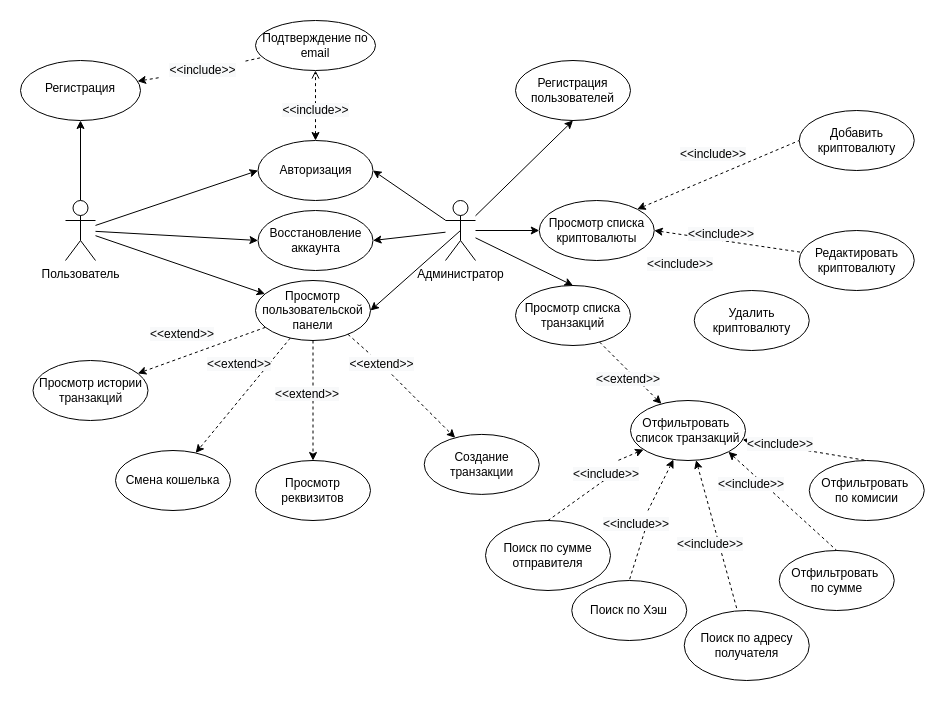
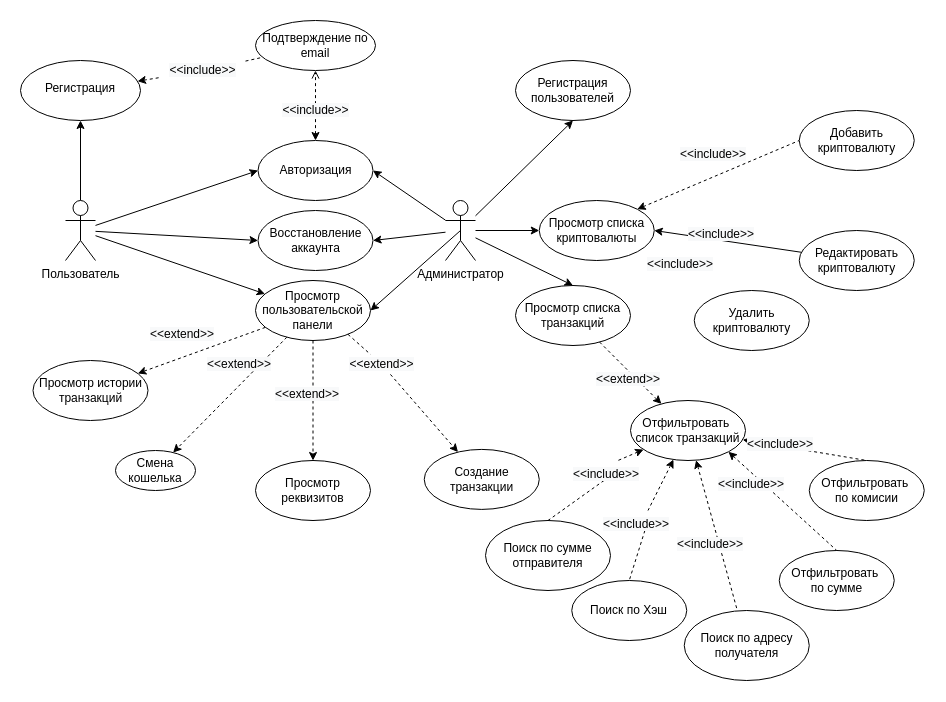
  <mxCell id="0" />
  <mxCell id="1" parent="0" />
  <mxCell id="2" value="" style="edgeStyle=none;orthogonalLoop=1;jettySize=auto;html=1;strokeWidth=1;" parent="1" source="6" target="31" edge="1"><mxGeometry relative="1" as="geometry" /></mxCell>
  <mxCell id="3" style="edgeStyle=none;orthogonalLoop=1;jettySize=auto;html=1;entryX=0;entryY=0.5;entryDx=0;entryDy=0;strokeWidth=1;" parent="1" source="6" target="15" edge="1"><mxGeometry relative="1" as="geometry" /></mxCell>
  <mxCell id="4" style="edgeStyle=none;orthogonalLoop=1;jettySize=auto;html=1;strokeWidth=1;" parent="1" source="6" target="26" edge="1"><mxGeometry relative="1" as="geometry" /></mxCell>
  <mxCell id="5" style="edgeStyle=none;rounded=0;jumpStyle=none;jumpSize=0;orthogonalLoop=1;jettySize=auto;html=1;entryX=0;entryY=0.5;entryDx=0;entryDy=0;startArrow=none;startFill=0;endArrow=classic;endFill=1;strokeWidth=1;" parent="1" source="6" target="67" edge="1"><mxGeometry relative="1" as="geometry" /></mxCell>
  <mxCell id="6" value="Пользователь" style="shape=umlActor;verticalLabelPosition=bottom;verticalAlign=top;html=1;outlineConnect=0;" parent="1" vertex="1"><mxGeometry x="65" y="200" width="30" height="60" as="geometry" /></mxCell>
  <mxCell id="7" style="edgeStyle=none;orthogonalLoop=1;jettySize=auto;html=1;entryX=1;entryY=0.5;entryDx=0;entryDy=0;strokeWidth=1;" parent="1" source="13" target="15" edge="1"><mxGeometry relative="1" as="geometry" /></mxCell>
  <mxCell id="8" style="edgeStyle=none;orthogonalLoop=1;jettySize=auto;html=1;exitX=0.5;exitY=0.5;exitDx=0;exitDy=0;exitPerimeter=0;entryX=1;entryY=0.5;entryDx=0;entryDy=0;strokeWidth=1;" parent="1" source="13" target="26" edge="1"><mxGeometry relative="1" as="geometry" /></mxCell>
  <mxCell id="9" style="edgeStyle=none;orthogonalLoop=1;jettySize=auto;html=1;entryX=0;entryY=0.5;entryDx=0;entryDy=0;strokeWidth=1;" parent="1" source="13" target="36" edge="1"><mxGeometry relative="1" as="geometry" /></mxCell>
  <mxCell id="10" style="rounded=0;jumpStyle=none;jumpSize=0;orthogonalLoop=1;jettySize=auto;html=1;entryX=0.5;entryY=1;entryDx=0;entryDy=0;startArrow=none;startFill=0;endArrow=classic;endFill=1;strokeWidth=1;" parent="1" source="13" target="45" edge="1"><mxGeometry relative="1" as="geometry" /></mxCell>
  <mxCell id="11" style="edgeStyle=none;rounded=0;jumpStyle=none;jumpSize=0;orthogonalLoop=1;jettySize=auto;html=1;entryX=0.5;entryY=0;entryDx=0;entryDy=0;startArrow=none;startFill=0;endArrow=classic;endFill=1;strokeWidth=1;" parent="1" source="13" target="47" edge="1"><mxGeometry relative="1" as="geometry" /></mxCell>
  <mxCell id="12" style="edgeStyle=none;rounded=0;jumpStyle=none;jumpSize=0;orthogonalLoop=1;jettySize=auto;html=1;entryX=1;entryY=0.5;entryDx=0;entryDy=0;startArrow=none;startFill=0;endArrow=classic;endFill=1;strokeWidth=1;" parent="1" source="13" target="67" edge="1"><mxGeometry relative="1" as="geometry" /></mxCell>
  <mxCell id="13" value="Администратор&lt;br&gt;" style="shape=umlActor;verticalLabelPosition=bottom;verticalAlign=top;html=1;outlineConnect=0;" parent="1" vertex="1"><mxGeometry x="445" y="200" width="30" height="60" as="geometry" /></mxCell>
  <mxCell id="14" value="" style="edgeStyle=orthogonalEdgeStyle;orthogonalLoop=1;jettySize=auto;html=1;rounded=0;dashed=1;endArrow=open;endFill=0;startArrow=classic;startFill=1;" parent="1" source="15" target="16" edge="1"><mxGeometry relative="1" as="geometry" /></mxCell>
  <mxCell id="15" value="Авторизация" style="ellipse;whiteSpace=wrap;html=1;" parent="1" vertex="1"><mxGeometry x="257.5" y="140" width="115" height="60" as="geometry" /></mxCell>
  <mxCell id="16" value="Подтверждение по email" style="ellipse;whiteSpace=wrap;html=1;" parent="1" vertex="1"><mxGeometry x="255" y="20" width="120" height="50" as="geometry" /></mxCell>
  <mxCell id="17" value="&lt;span style=&quot;color: rgb(0, 0, 0); font-family: Helvetica; font-size: 12px; font-style: normal; font-variant-ligatures: normal; font-variant-caps: normal; font-weight: 400; letter-spacing: normal; orphans: 2; text-align: center; text-indent: 0px; text-transform: none; widows: 2; word-spacing: 0px; -webkit-text-stroke-width: 0px; background-color: rgb(248, 249, 250); text-decoration-thickness: initial; text-decoration-style: initial; text-decoration-color: initial; float: none; display: inline !important;&quot;&gt;&amp;lt;&amp;lt;include&amp;gt;&amp;gt;&lt;/span&gt;" style="text;html=1;strokeColor=none;fillColor=none;align=center;verticalAlign=middle;whiteSpace=wrap;rounded=0;" parent="1" vertex="1"><mxGeometry x="272.5" y="100" width="85" height="20" as="geometry" /></mxCell>
- <mxCell id="18" value="Создание транзакции" style="ellipse;whiteSpace=wrap;html=1;" parent="1" vertex="1"><mxGeometry x="423.75" y="433.91" width="115" height="60" as="geometry" /></mxCell>
+ <mxCell id="18" value="Создание транзакции" style="ellipse;whiteSpace=wrap;html=1;" parent="1" vertex="1"><mxGeometry x="423.75" y="448.91" width="115" height="60" as="geometry" /></mxCell>
  <mxCell id="19" value="Просмотр истории транзакций" style="ellipse;whiteSpace=wrap;html=1;" parent="1" vertex="1"><mxGeometry x="32.5" y="360" width="115" height="60" as="geometry" /></mxCell>
  <mxCell id="20" value="Просмотр реквизитов" style="ellipse;whiteSpace=wrap;html=1;" parent="1" vertex="1"><mxGeometry x="255" y="460" width="115" height="60" as="geometry" /></mxCell>
- <mxCell id="21" value="Смена кошелька" style="ellipse;whiteSpace=wrap;html=1;" parent="1" vertex="1"><mxGeometry x="115" y="450" width="115" height="60" as="geometry" /></mxCell>
+ <mxCell id="21" value="Смена кошелька" style="ellipse;whiteSpace=wrap;html=1;" parent="1" vertex="1"><mxGeometry x="115" y="450" width="80" height="40" as="geometry" /></mxCell>
  <mxCell id="22" style="edgeStyle=orthogonalEdgeStyle;rounded=0;orthogonalLoop=1;jettySize=auto;html=1;dashed=1;" parent="1" source="26" target="20" edge="1"><mxGeometry relative="1" as="geometry" /></mxCell>
  <mxCell id="23" style="rounded=0;orthogonalLoop=1;jettySize=auto;html=1;dashed=1;startArrow=none;" parent="1" source="37" target="18" edge="1"><mxGeometry relative="1" as="geometry" /></mxCell>
  <mxCell id="24" style="rounded=0;orthogonalLoop=1;jettySize=auto;html=1;dashed=1;" parent="1" source="26" target="19" edge="1"><mxGeometry relative="1" as="geometry" /></mxCell>
  <mxCell id="25" style="edgeStyle=none;orthogonalLoop=1;jettySize=auto;html=1;dashed=1;strokeWidth=1;" parent="1" source="26" target="21" edge="1"><mxGeometry relative="1" as="geometry" /></mxCell>
  <mxCell id="26" value="Просмотр пользовательской панели" style="ellipse;whiteSpace=wrap;html=1;" parent="1" vertex="1"><mxGeometry x="255" y="280" width="115" height="60" as="geometry" /></mxCell>
  <mxCell id="27" value="&lt;span style=&quot;color: rgb(0, 0, 0); font-family: Helvetica; font-size: 12px; font-style: normal; font-variant-ligatures: normal; font-variant-caps: normal; font-weight: 400; letter-spacing: normal; orphans: 2; text-align: center; text-indent: 0px; text-transform: none; widows: 2; word-spacing: 0px; -webkit-text-stroke-width: 0px; background-color: rgb(248, 249, 250); text-decoration-thickness: initial; text-decoration-style: initial; text-decoration-color: initial; float: none; display: inline !important;&quot;&gt;&amp;lt;&amp;lt;extend&amp;gt;&amp;gt;&lt;/span&gt;" style="text;whiteSpace=wrap;html=1;" parent="1" vertex="1"><mxGeometry x="272.5" y="380" width="110" height="30" as="geometry" /></mxCell>
  <mxCell id="28" value="&lt;span style=&quot;color: rgb(0, 0, 0); font-family: Helvetica; font-size: 12px; font-style: normal; font-variant-ligatures: normal; font-variant-caps: normal; font-weight: 400; letter-spacing: normal; orphans: 2; text-align: center; text-indent: 0px; text-transform: none; widows: 2; word-spacing: 0px; -webkit-text-stroke-width: 0px; background-color: rgb(248, 249, 250); text-decoration-thickness: initial; text-decoration-style: initial; text-decoration-color: initial; float: none; display: inline !important;&quot;&gt;&amp;lt;&amp;lt;extend&amp;gt;&amp;gt;&lt;/span&gt;" style="text;whiteSpace=wrap;html=1;" parent="1" vertex="1"><mxGeometry x="205" y="350" width="110" height="30" as="geometry" /></mxCell>
  <mxCell id="29" value="&lt;span style=&quot;color: rgb(0, 0, 0); font-family: Helvetica; font-size: 12px; font-style: normal; font-variant-ligatures: normal; font-variant-caps: normal; font-weight: 400; letter-spacing: normal; orphans: 2; text-align: center; text-indent: 0px; text-transform: none; widows: 2; word-spacing: 0px; -webkit-text-stroke-width: 0px; background-color: rgb(248, 249, 250); text-decoration-thickness: initial; text-decoration-style: initial; text-decoration-color: initial; float: none; display: inline !important;&quot;&gt;&amp;lt;&amp;lt;extend&amp;gt;&amp;gt;&lt;/span&gt;" style="text;whiteSpace=wrap;html=1;" parent="1" vertex="1"><mxGeometry x="147.5" y="320" width="110" height="30" as="geometry" /></mxCell>
  <mxCell id="30" style="edgeStyle=none;orthogonalLoop=1;jettySize=auto;html=1;strokeWidth=1;dashed=1;startArrow=none;endArrow=none;endFill=0;" parent="1" source="32" target="16" edge="1"><mxGeometry relative="1" as="geometry" /></mxCell>
  <mxCell id="31" value="&lt;div align=&quot;center&quot;&gt;&lt;br&gt;&lt;/div&gt;&lt;div align=&quot;center&quot;&gt;Регистрация&lt;br&gt;&lt;/div&gt;" style="ellipse;whiteSpace=wrap;html=1;verticalAlign=top;align=center;" parent="1" vertex="1"><mxGeometry x="20" y="60" width="120" height="60" as="geometry" /></mxCell>
  <mxCell id="32" value="&lt;span style=&quot;color: rgb(0, 0, 0); font-family: Helvetica; font-size: 12px; font-style: normal; font-variant-ligatures: normal; font-variant-caps: normal; font-weight: 400; letter-spacing: normal; orphans: 2; text-align: center; text-indent: 0px; text-transform: none; widows: 2; word-spacing: 0px; -webkit-text-stroke-width: 0px; background-color: rgb(248, 249, 250); text-decoration-thickness: initial; text-decoration-style: initial; text-decoration-color: initial; float: none; display: inline !important;&quot;&gt;&amp;lt;&amp;lt;include&amp;gt;&amp;gt;&lt;/span&gt;" style="text;html=1;strokeColor=none;fillColor=none;align=center;verticalAlign=middle;whiteSpace=wrap;rounded=0;" parent="1" vertex="1"><mxGeometry x="160" y="60" width="85" height="20" as="geometry" /></mxCell>
  <mxCell id="33" value="" style="edgeStyle=none;orthogonalLoop=1;jettySize=auto;html=1;strokeWidth=1;dashed=1;endArrow=none;startArrow=classic;startFill=1;" parent="1" source="31" target="32" edge="1"><mxGeometry relative="1" as="geometry"><mxPoint x="136.069" y="79.32" as="sourcePoint" /><mxPoint x="260.397" y="55.363" as="targetPoint" /></mxGeometry></mxCell>
  <mxCell id="34" style="edgeStyle=none;orthogonalLoop=1;jettySize=auto;html=1;exitX=1;exitY=0;exitDx=0;exitDy=0;entryX=0;entryY=0.5;entryDx=0;entryDy=0;dashed=1;strokeWidth=1;endArrow=none;endFill=0;startArrow=classic;startFill=1;" parent="1" source="36" target="39" edge="1"><mxGeometry relative="1" as="geometry" /></mxCell>
- <mxCell id="35" style="edgeStyle=none;orthogonalLoop=1;jettySize=auto;html=1;exitX=1;exitY=0.5;exitDx=0;exitDy=0;dashed=1;strokeWidth=1;endArrow=none;endFill=0;startArrow=classic;startFill=1;" parent="1" source="36" target="40" edge="1"><mxGeometry relative="1" as="geometry" /></mxCell>
+ <mxCell id="35" style="edgeStyle=none;orthogonalLoop=1;jettySize=auto;html=1;exitX=1;exitY=0.5;exitDx=0;exitDy=0;dashed=0;strokeWidth=1;endArrow=none;endFill=0;startArrow=classic;startFill=1;" parent="1" source="36" target="40" edge="1"><mxGeometry relative="1" as="geometry" /></mxCell>
  <mxCell id="36" value="Просмотр списка криптовалюты" style="ellipse;whiteSpace=wrap;html=1;" parent="1" vertex="1"><mxGeometry x="538.75" y="200" width="115" height="60" as="geometry" /></mxCell>
  <mxCell id="37" value="&lt;span style=&quot;color: rgb(0, 0, 0); font-family: Helvetica; font-size: 12px; font-style: normal; font-variant-ligatures: normal; font-variant-caps: normal; font-weight: 400; letter-spacing: normal; orphans: 2; text-align: center; text-indent: 0px; text-transform: none; widows: 2; word-spacing: 0px; -webkit-text-stroke-width: 0px; background-color: rgb(248, 249, 250); text-decoration-thickness: initial; text-decoration-style: initial; text-decoration-color: initial; float: none; display: inline !important;&quot;&gt;&amp;lt;&amp;lt;extend&amp;gt;&amp;gt;&lt;/span&gt;" style="text;html=1;strokeColor=none;fillColor=none;align=center;verticalAlign=middle;whiteSpace=wrap;rounded=0;" parent="1" vertex="1"><mxGeometry x="338.75" y="353.91" width="85" height="20" as="geometry" /></mxCell>
  <mxCell id="38" value="" style="rounded=0;orthogonalLoop=1;jettySize=auto;html=1;dashed=1;endArrow=none;exitX=0.804;exitY=0.897;exitDx=0;exitDy=0;exitPerimeter=0;" parent="1" source="26" target="37" edge="1"><mxGeometry relative="1" as="geometry"><mxPoint x="322.144" y="309.997" as="sourcePoint" /><mxPoint x="453.843" y="437.537" as="targetPoint" /></mxGeometry></mxCell>
  <mxCell id="39" value="Добавить криптовалюту" style="ellipse;whiteSpace=wrap;html=1;" parent="1" vertex="1"><mxGeometry x="798.75" y="110" width="115" height="60" as="geometry" /></mxCell>
  <mxCell id="40" value="Редактировать криптовалюту" style="ellipse;whiteSpace=wrap;html=1;" parent="1" vertex="1"><mxGeometry x="798.75" y="230" width="115" height="60" as="geometry" /></mxCell>
  <mxCell id="41" value="Удалить криптовалюту" style="ellipse;whiteSpace=wrap;html=1;" parent="1" vertex="1"><mxGeometry x="693.75" y="290" width="115" height="60" as="geometry" /></mxCell>
  <mxCell id="42" value="&lt;span style=&quot;color: rgb(0, 0, 0); font-family: Helvetica; font-size: 12px; font-style: normal; font-variant-ligatures: normal; font-variant-caps: normal; font-weight: 400; letter-spacing: normal; orphans: 2; text-align: center; text-indent: 0px; text-transform: none; widows: 2; word-spacing: 0px; -webkit-text-stroke-width: 0px; background-color: rgb(248, 249, 250); text-decoration-thickness: initial; text-decoration-style: initial; text-decoration-color: initial; float: none; display: inline !important;&quot;&gt;&amp;lt;&amp;lt;include&amp;gt;&amp;gt;&lt;/span&gt;" style="text;whiteSpace=wrap;html=1;" parent="1" vertex="1"><mxGeometry x="645" y="250" width="92.5" height="20" as="geometry" /></mxCell>
  <mxCell id="43" value="&lt;span style=&quot;color: rgb(0, 0, 0); font-family: Helvetica; font-size: 12px; font-style: normal; font-variant-ligatures: normal; font-variant-caps: normal; font-weight: 400; letter-spacing: normal; orphans: 2; text-align: center; text-indent: 0px; text-transform: none; widows: 2; word-spacing: 0px; -webkit-text-stroke-width: 0px; background-color: rgb(248, 249, 250); text-decoration-thickness: initial; text-decoration-style: initial; text-decoration-color: initial; float: none; display: inline !important;&quot;&gt;&amp;lt;&amp;lt;include&amp;gt;&amp;gt;&lt;/span&gt;" style="text;whiteSpace=wrap;html=1;" parent="1" vertex="1"><mxGeometry x="686.25" y="220" width="92.5" height="30" as="geometry" /></mxCell>
  <mxCell id="44" value="&lt;span style=&quot;color: rgb(0, 0, 0); font-family: Helvetica; font-size: 12px; font-style: normal; font-variant-ligatures: normal; font-variant-caps: normal; font-weight: 400; letter-spacing: normal; orphans: 2; text-align: center; text-indent: 0px; text-transform: none; widows: 2; word-spacing: 0px; -webkit-text-stroke-width: 0px; background-color: rgb(248, 249, 250); text-decoration-thickness: initial; text-decoration-style: initial; text-decoration-color: initial; float: none; display: inline !important;&quot;&gt;&amp;lt;&amp;lt;include&amp;gt;&amp;gt;&lt;/span&gt;" style="text;whiteSpace=wrap;html=1;" parent="1" vertex="1"><mxGeometry x="677.5" y="140" width="110" height="30" as="geometry" /></mxCell>
  <mxCell id="45" value="Регистрация пользователей" style="ellipse;whiteSpace=wrap;html=1;" parent="1" vertex="1"><mxGeometry x="515" y="60" width="115" height="60" as="geometry" /></mxCell>
  <mxCell id="46" style="edgeStyle=none;rounded=0;jumpStyle=none;jumpSize=0;orthogonalLoop=1;jettySize=auto;html=1;startArrow=none;startFill=0;endArrow=classic;endFill=1;strokeWidth=1;dashed=1;" parent="1" source="47" target="52" edge="1"><mxGeometry relative="1" as="geometry" /></mxCell>
  <mxCell id="47" value="Просмотр списка транзакций" style="ellipse;whiteSpace=wrap;html=1;" parent="1" vertex="1"><mxGeometry x="515" y="285" width="115" height="60" as="geometry" /></mxCell>
  <mxCell id="48" style="edgeStyle=none;rounded=0;jumpStyle=none;jumpSize=0;orthogonalLoop=1;jettySize=auto;html=1;entryX=0.5;entryY=0;entryDx=0;entryDy=0;dashed=1;startArrow=none;startFill=0;endArrow=none;endFill=0;strokeWidth=1;" parent="1" source="61" target="53" edge="1"><mxGeometry relative="1" as="geometry" /></mxCell>
  <mxCell id="49" style="edgeStyle=none;rounded=0;jumpStyle=none;jumpSize=0;orthogonalLoop=1;jettySize=auto;html=1;entryX=0.5;entryY=0;entryDx=0;entryDy=0;dashed=1;startArrow=classic;startFill=1;endArrow=none;endFill=0;strokeWidth=1;" parent="1" source="52" target="58" edge="1"><mxGeometry relative="1" as="geometry" /></mxCell>
  <mxCell id="50" style="edgeStyle=none;rounded=0;jumpStyle=none;jumpSize=0;orthogonalLoop=1;jettySize=auto;html=1;entryX=0.5;entryY=0;entryDx=0;entryDy=0;dashed=1;startArrow=none;startFill=0;endArrow=none;endFill=0;strokeWidth=1;" parent="1" source="63" target="60" edge="1"><mxGeometry relative="1" as="geometry" /></mxCell>
  <mxCell id="51" style="edgeStyle=none;rounded=0;jumpStyle=none;jumpSize=0;orthogonalLoop=1;jettySize=auto;html=1;dashed=1;startArrow=classic;startFill=1;endArrow=none;endFill=0;strokeWidth=1;" parent="1" source="52" target="65" edge="1"><mxGeometry relative="1" as="geometry" /></mxCell>
  <mxCell id="52" value="Отфильтровать&amp;nbsp;&lt;br&gt;список транзакций" style="ellipse;whiteSpace=wrap;html=1;" parent="1" vertex="1"><mxGeometry x="630" y="400" width="115" height="60" as="geometry" /></mxCell>
  <mxCell id="53" value="Поиск по сумме отправителя" style="ellipse;whiteSpace=wrap;html=1;" parent="1" vertex="1"><mxGeometry x="485" y="520" width="125" height="70" as="geometry" /></mxCell>
  <mxCell id="54" value="Отфильтровать&amp;nbsp;&lt;br&gt;по сумме" style="ellipse;whiteSpace=wrap;html=1;" parent="1" vertex="1"><mxGeometry x="778.75" y="550" width="115" height="60" as="geometry" /></mxCell>
  <mxCell id="55" value="&lt;span style=&quot;color: rgb(0, 0, 0); font-family: Helvetica; font-size: 12px; font-style: normal; font-variant-ligatures: normal; font-variant-caps: normal; font-weight: 400; letter-spacing: normal; orphans: 2; text-align: center; text-indent: 0px; text-transform: none; widows: 2; word-spacing: 0px; -webkit-text-stroke-width: 0px; background-color: rgb(248, 249, 250); text-decoration-thickness: initial; text-decoration-style: initial; text-decoration-color: initial; float: none; display: inline !important;&quot;&gt;&amp;lt;&amp;lt;extend&amp;gt;&amp;gt;&lt;/span&gt;" style="text;whiteSpace=wrap;html=1;" parent="1" vertex="1"><mxGeometry x="593.75" y="365" width="92.5" height="20" as="geometry" /></mxCell>
  <mxCell id="56" style="edgeStyle=none;rounded=0;jumpStyle=none;jumpSize=0;orthogonalLoop=1;jettySize=auto;html=1;entryX=0.5;entryY=0;entryDx=0;entryDy=0;dashed=1;startArrow=classic;startFill=1;endArrow=none;endFill=0;strokeWidth=1;exitX=1;exitY=1;exitDx=0;exitDy=0;" parent="1" source="52" target="54" edge="1"><mxGeometry relative="1" as="geometry"><mxPoint x="667.514" y="465.598" as="sourcePoint" /><mxPoint x="622.5" y="503.91" as="targetPoint" /></mxGeometry></mxCell>
  <mxCell id="57" value="&lt;span style=&quot;color: rgb(0, 0, 0); font-family: Helvetica; font-size: 12px; font-style: normal; font-variant-ligatures: normal; font-variant-caps: normal; font-weight: 400; letter-spacing: normal; orphans: 2; text-align: center; text-indent: 0px; text-transform: none; widows: 2; word-spacing: 0px; -webkit-text-stroke-width: 0px; background-color: rgb(248, 249, 250); text-decoration-thickness: initial; text-decoration-style: initial; text-decoration-color: initial; float: none; display: inline !important;&quot;&gt;&amp;lt;&amp;lt;include&amp;gt;&amp;gt;&lt;/span&gt;" style="text;whiteSpace=wrap;html=1;" parent="1" vertex="1"><mxGeometry x="716.25" y="470" width="92.5" height="20" as="geometry" /></mxCell>
  <mxCell id="58" value="Отфильтровать&amp;nbsp;&lt;br&gt;по комисии" style="ellipse;whiteSpace=wrap;html=1;" parent="1" vertex="1"><mxGeometry x="808.75" y="460" width="115" height="60" as="geometry" /></mxCell>
  <mxCell id="59" value="&lt;span style=&quot;color: rgb(0, 0, 0); font-family: Helvetica; font-size: 12px; font-style: normal; font-variant-ligatures: normal; font-variant-caps: normal; font-weight: 400; letter-spacing: normal; orphans: 2; text-align: center; text-indent: 0px; text-transform: none; widows: 2; word-spacing: 0px; -webkit-text-stroke-width: 0px; background-color: rgb(248, 249, 250); text-decoration-thickness: initial; text-decoration-style: initial; text-decoration-color: initial; float: none; display: inline !important;&quot;&gt;&amp;lt;&amp;lt;include&amp;gt;&amp;gt;&lt;/span&gt;" style="text;whiteSpace=wrap;html=1;" parent="1" vertex="1"><mxGeometry x="745" y="430" width="92.5" height="20" as="geometry" /></mxCell>
  <mxCell id="60" value="Поиск по Хэш" style="ellipse;whiteSpace=wrap;html=1;" parent="1" vertex="1"><mxGeometry x="571.25" y="580" width="115" height="60" as="geometry" /></mxCell>
  <mxCell id="61" value="&lt;span style=&quot;color: rgb(0, 0, 0); font-family: Helvetica; font-size: 12px; font-style: normal; font-variant-ligatures: normal; font-variant-caps: normal; font-weight: 400; letter-spacing: normal; orphans: 2; text-align: center; text-indent: 0px; text-transform: none; widows: 2; word-spacing: 0px; -webkit-text-stroke-width: 0px; background-color: rgb(248, 249, 250); text-decoration-thickness: initial; text-decoration-style: initial; text-decoration-color: initial; float: none; display: inline !important;&quot;&gt;&amp;lt;&amp;lt;include&amp;gt;&amp;gt;&lt;/span&gt;" style="text;whiteSpace=wrap;html=1;" parent="1" vertex="1"><mxGeometry x="571.25" y="460" width="92.5" height="20" as="geometry" /></mxCell>
  <mxCell id="62" value="" style="edgeStyle=none;rounded=0;jumpStyle=none;jumpSize=0;orthogonalLoop=1;jettySize=auto;html=1;entryX=0.5;entryY=0;entryDx=0;entryDy=0;dashed=1;startArrow=classic;startFill=1;endArrow=none;endFill=1;strokeWidth=1;" parent="1" source="52" target="61" edge="1"><mxGeometry relative="1" as="geometry"><mxPoint x="652.062" y="453.625" as="sourcePoint" /><mxPoint x="552.5" y="520" as="targetPoint" /></mxGeometry></mxCell>
  <mxCell id="63" value="&lt;span style=&quot;color: rgb(0, 0, 0); font-family: Helvetica; font-size: 12px; font-style: normal; font-variant-ligatures: normal; font-variant-caps: normal; font-weight: 400; letter-spacing: normal; orphans: 2; text-align: center; text-indent: 0px; text-transform: none; widows: 2; word-spacing: 0px; -webkit-text-stroke-width: 0px; background-color: rgb(248, 249, 250); text-decoration-thickness: initial; text-decoration-style: initial; text-decoration-color: initial; float: none; display: inline !important;&quot;&gt;&amp;lt;&amp;lt;include&amp;gt;&amp;gt;&lt;/span&gt;" style="text;whiteSpace=wrap;html=1;" parent="1" vertex="1"><mxGeometry x="601.25" y="510" width="92.5" height="20" as="geometry" /></mxCell>
  <mxCell id="64" value="" style="edgeStyle=none;rounded=0;jumpStyle=none;jumpSize=0;orthogonalLoop=1;jettySize=auto;html=1;entryX=0.5;entryY=0;entryDx=0;entryDy=0;dashed=1;startArrow=classic;startFill=1;endArrow=none;endFill=0;strokeWidth=1;" parent="1" source="52" target="63" edge="1"><mxGeometry relative="1" as="geometry"><mxPoint x="676.153" y="459.41" as="sourcePoint" /><mxPoint x="628.75" y="580" as="targetPoint" /></mxGeometry></mxCell>
  <mxCell id="65" value="Поиск по адресу получателя" style="ellipse;whiteSpace=wrap;html=1;" parent="1" vertex="1"><mxGeometry x="683.75" y="610" width="125" height="70" as="geometry" /></mxCell>
  <mxCell id="66" value="&lt;span style=&quot;color: rgb(0, 0, 0); font-family: Helvetica; font-size: 12px; font-style: normal; font-variant-ligatures: normal; font-variant-caps: normal; font-weight: 400; letter-spacing: normal; orphans: 2; text-align: center; text-indent: 0px; text-transform: none; widows: 2; word-spacing: 0px; -webkit-text-stroke-width: 0px; background-color: rgb(248, 249, 250); text-decoration-thickness: initial; text-decoration-style: initial; text-decoration-color: initial; float: none; display: inline !important;&quot;&gt;&amp;lt;&amp;lt;include&amp;gt;&amp;gt;&lt;/span&gt;" style="text;whiteSpace=wrap;html=1;" parent="1" vertex="1"><mxGeometry x="675" y="530" width="92.5" height="20" as="geometry" /></mxCell>
  <mxCell id="67" value="Восстановление аккаунта" style="ellipse;whiteSpace=wrap;html=1;" parent="1" vertex="1"><mxGeometry x="257.5" y="210" width="115" height="60" as="geometry" /></mxCell>
